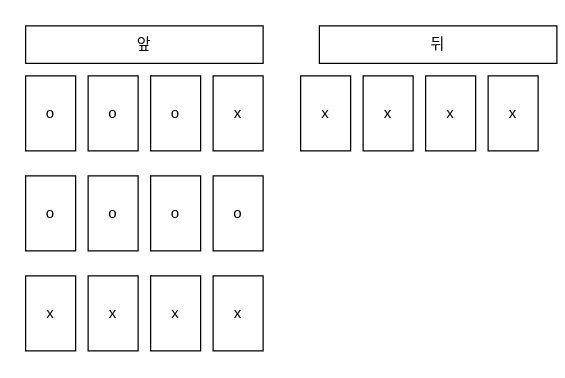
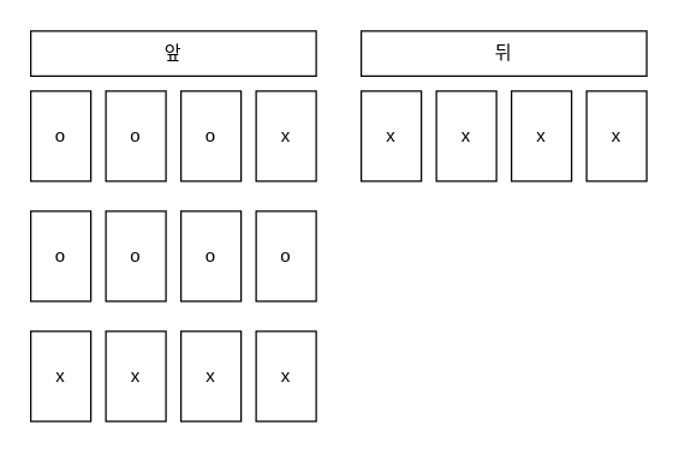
  <mxCell id="0" />
  <mxCell id="1" parent="0" />
  <mxCell id="2" value="o" style="rounded=0;whiteSpace=wrap;html=1;" vertex="1" parent="1"><mxGeometry x="20" y="60" width="40" height="60" as="geometry" /></mxCell>
  <mxCell id="3" value="o" style="rounded=0;whiteSpace=wrap;html=1;" vertex="1" parent="1"><mxGeometry x="70" y="60" width="40" height="60" as="geometry" /></mxCell>
  <mxCell id="4" value="o" style="rounded=0;whiteSpace=wrap;html=1;" vertex="1" parent="1"><mxGeometry x="120" y="60" width="40" height="60" as="geometry" /></mxCell>
  <mxCell id="5" value="x" style="rounded=0;whiteSpace=wrap;html=1;" vertex="1" parent="1"><mxGeometry x="170" y="60" width="40" height="60" as="geometry" /></mxCell>
  <mxCell id="6" value="앞" style="rounded=0;whiteSpace=wrap;html=1;" vertex="1" parent="1"><mxGeometry x="20" y="20" width="190" height="30" as="geometry" /></mxCell>
  <mxCell id="7" value="x" style="rounded=0;whiteSpace=wrap;html=1;" vertex="1" parent="1"><mxGeometry x="240" y="60" width="40" height="60" as="geometry" /></mxCell>
  <mxCell id="8" value="x" style="rounded=0;whiteSpace=wrap;html=1;" vertex="1" parent="1"><mxGeometry x="290" y="60" width="40" height="60" as="geometry" /></mxCell>
  <mxCell id="9" value="x" style="rounded=0;whiteSpace=wrap;html=1;" vertex="1" parent="1"><mxGeometry x="340" y="60" width="40" height="60" as="geometry" /></mxCell>
  <mxCell id="10" value="x" style="rounded=0;whiteSpace=wrap;html=1;" vertex="1" parent="1"><mxGeometry x="390" y="60" width="40" height="60" as="geometry" /></mxCell>
- <mxCell id="11" value="뒤" style="rounded=0;whiteSpace=wrap;html=1;" vertex="1" parent="1"><mxGeometry x="255" y="20" width="190" height="30" as="geometry" /></mxCell>
+ <mxCell id="11" value="뒤" style="rounded=0;whiteSpace=wrap;html=1;" vertex="1" parent="1"><mxGeometry x="240" y="20" width="190" height="30" as="geometry" /></mxCell>
  <mxCell id="12" value="o" style="rounded=0;whiteSpace=wrap;html=1;" vertex="1" parent="1"><mxGeometry x="20" y="140" width="40" height="60" as="geometry" /></mxCell>
  <mxCell id="13" value="o" style="rounded=0;whiteSpace=wrap;html=1;" vertex="1" parent="1"><mxGeometry x="70" y="140" width="40" height="60" as="geometry" /></mxCell>
  <mxCell id="14" value="o" style="rounded=0;whiteSpace=wrap;html=1;" vertex="1" parent="1"><mxGeometry x="120" y="140" width="40" height="60" as="geometry" /></mxCell>
  <mxCell id="15" value="o" style="rounded=0;whiteSpace=wrap;html=1;" vertex="1" parent="1"><mxGeometry x="170" y="140" width="40" height="60" as="geometry" /></mxCell>
  <mxCell id="16" value="x" style="rounded=0;whiteSpace=wrap;html=1;" vertex="1" parent="1"><mxGeometry x="20" y="220" width="40" height="60" as="geometry" /></mxCell>
  <mxCell id="17" value="x" style="rounded=0;whiteSpace=wrap;html=1;" vertex="1" parent="1"><mxGeometry x="70" y="220" width="40" height="60" as="geometry" /></mxCell>
  <mxCell id="18" value="x" style="rounded=0;whiteSpace=wrap;html=1;" vertex="1" parent="1"><mxGeometry x="120" y="220" width="40" height="60" as="geometry" /></mxCell>
  <mxCell id="19" value="x" style="rounded=0;whiteSpace=wrap;html=1;" vertex="1" parent="1"><mxGeometry x="170" y="220" width="40" height="60" as="geometry" /></mxCell>
